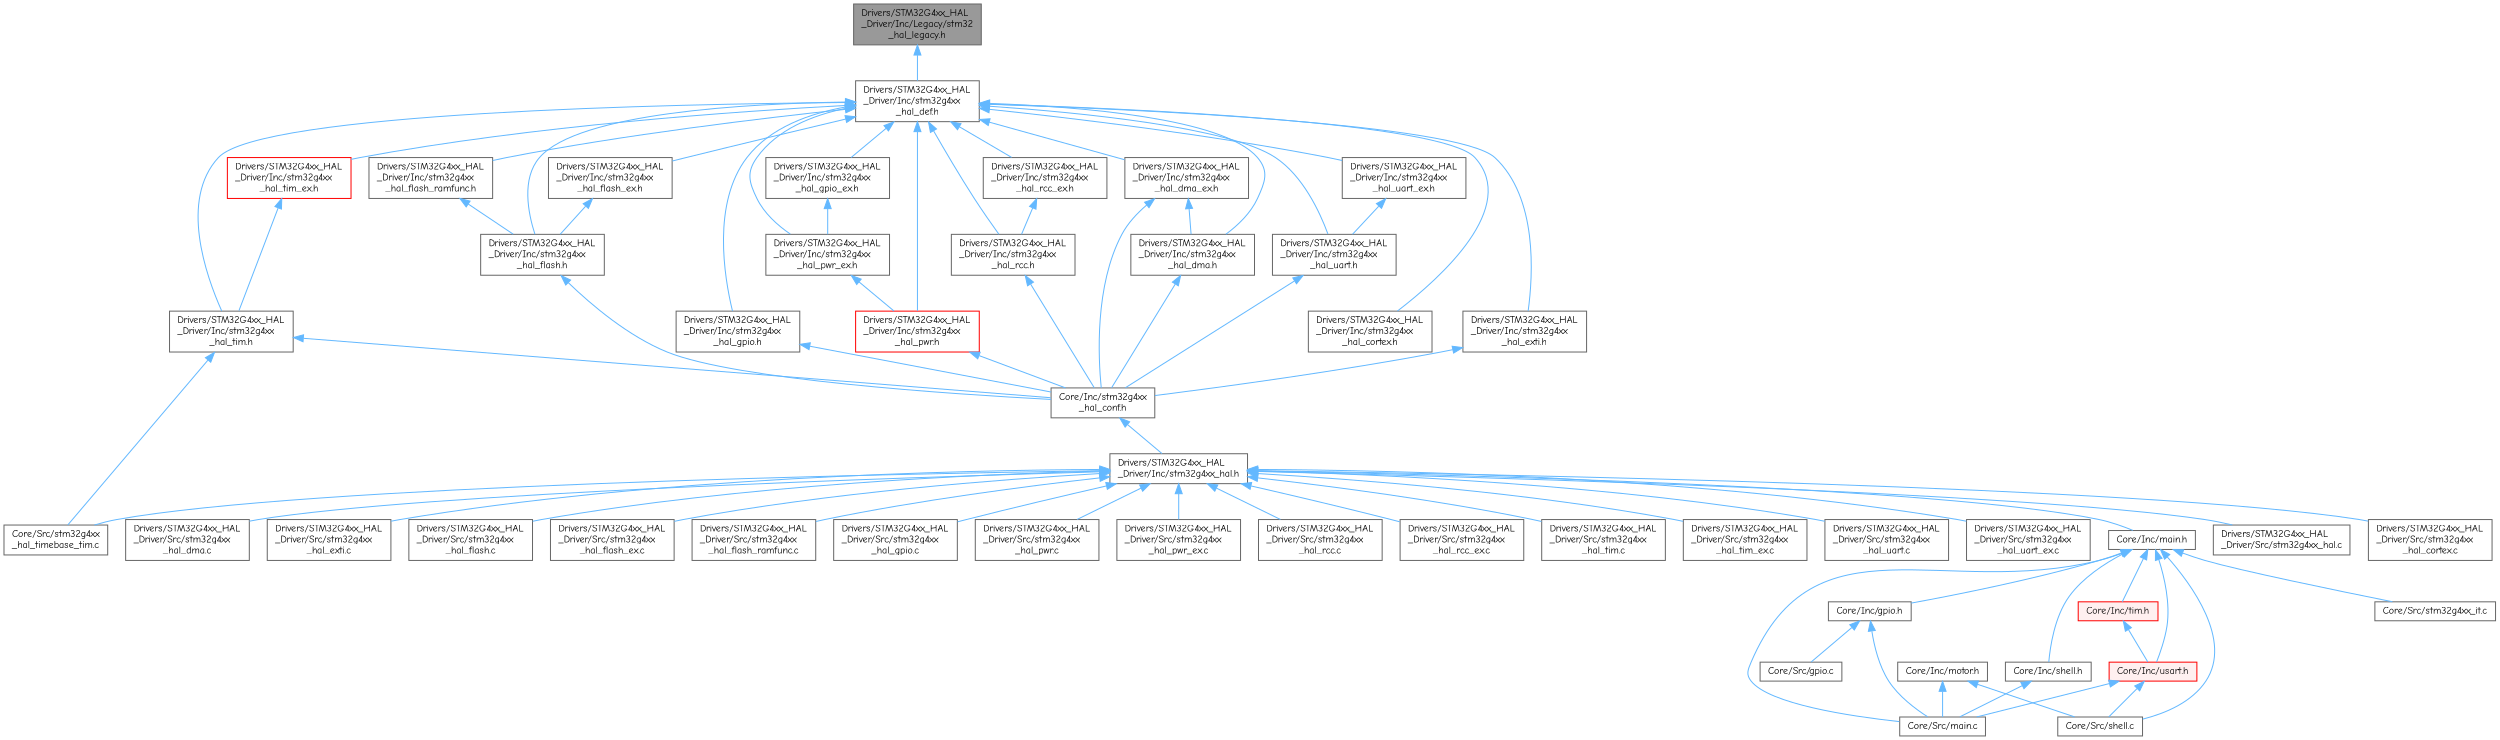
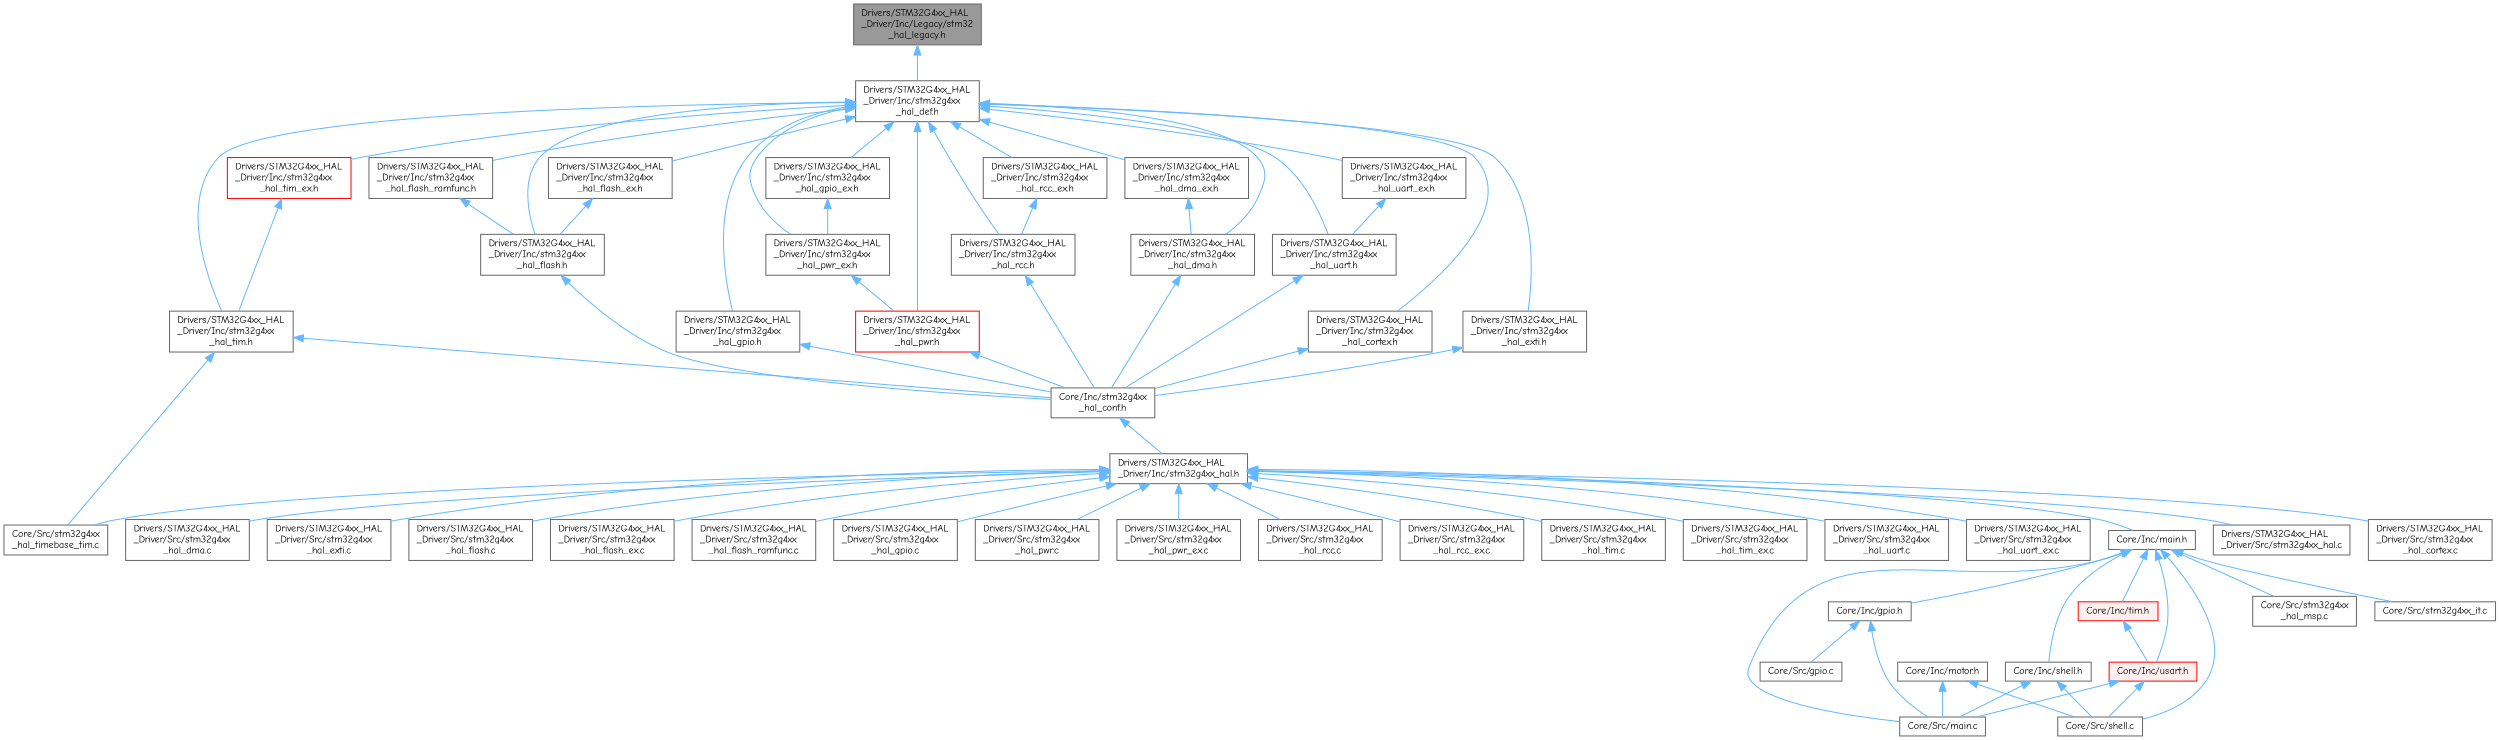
  digraph {
    fontname="Comic Neue"
    node [color=grey40 fillcolor=white fontname="Comic Neue" fontsize=10 shape=box style=filled]
    edge [color=steelblue1 dir=back fontname="Comic Neue" fontsize=10 labelfontname=Helvetica labelfontsize=10 style=solid]
    n1 [color=gray40 fillcolor=grey60 fontcolor=black height=0.2 label="Drivers/STM32G4xx_HAL\l_Driver/Inc/Legacy/stm32\l_hal_legacy.h" width=0.4]
    n2 [height=0.2 label="Drivers/STM32G4xx_HAL\l_Driver/Inc/stm32g4xx\l_hal_def.h" width=0.4]
    n3 [height=0.2 label="Drivers/STM32G4xx_HAL\l_Driver/Inc/stm32g4xx\l_hal_cortex.h" width=0.4]
    n4 [height=0.2 label="Drivers/STM32G4xx_HAL\l_Driver/Inc/stm32g4xx\l_hal_dma.h" width=0.4]
    n5 [height=0.2 label="Drivers/STM32G4xx_HAL\l_Driver/Inc/stm32g4xx\l_hal_dma_ex.h" width=0.4]
    n6 [height=0.2 label="Drivers/STM32G4xx_HAL\l_Driver/Inc/stm32g4xx\l_hal_exti.h" width=0.4]
    n7 [height=0.2 label="Drivers/STM32G4xx_HAL\l_Driver/Inc/stm32g4xx\l_hal_flash.h" width=0.4]
    n8 [height=0.2 label="Drivers/STM32G4xx_HAL\l_Driver/Inc/stm32g4xx\l_hal_flash_ex.h" width=0.4]
    n9 [height=0.2 label="Drivers/STM32G4xx_HAL\l_Driver/Inc/stm32g4xx\l_hal_flash_ramfunc.h" width=0.4]
    n10 [height=0.2 label="Drivers/STM32G4xx_HAL\l_Driver/Inc/stm32g4xx\l_hal_gpio.h" width=0.4]
    n11 [height=0.2 label="Drivers/STM32G4xx_HAL\l_Driver/Inc/stm32g4xx\l_hal_gpio_ex.h" width=0.4]
    n12 [color=red height=0.2 label="Drivers/STM32G4xx_HAL\l_Driver/Inc/stm32g4xx\l_hal_pwr.h" width=0.4]
    n13 [height=0.2 label="Drivers/STM32G4xx_HAL\l_Driver/Inc/stm32g4xx\l_hal_pwr_ex.h" width=0.4]
    n14 [height=0.2 label="Drivers/STM32G4xx_HAL\l_Driver/Inc/stm32g4xx\l_hal_rcc.h" width=0.4]
    n15 [height=0.2 label="Drivers/STM32G4xx_HAL\l_Driver/Inc/stm32g4xx\l_hal_rcc_ex.h" width=0.4]
    n16 [height=0.2 label="Drivers/STM32G4xx_HAL\l_Driver/Inc/stm32g4xx\l_hal_tim.h" width=0.4]
    n17 [color=red height=0.2 label="Drivers/STM32G4xx_HAL\l_Driver/Inc/stm32g4xx\l_hal_tim_ex.h" width=0.4]
    n18 [height=0.2 label="Drivers/STM32G4xx_HAL\l_Driver/Inc/stm32g4xx\l_hal_uart.h" width=0.4]
    n19 [height=0.2 label="Drivers/STM32G4xx_HAL\l_Driver/Inc/stm32g4xx\l_hal_uart_ex.h" width=0.4]
    n20 [height=0.2 label="Core/Inc/stm32g4xx\l_hal_conf.h" width=0.4]
    n21 [height=0.2 label="Core/Src/stm32g4xx\l_hal_timebase_tim.c" width=0.4]
    n22 [height=0.2 label="Drivers/STM32G4xx_HAL\l_Driver/Inc/stm32g4xx_hal.h" width=0.4]
    n23 [height=0.2 label="Core/Inc/main.h" width=0.4]
    n24 [height=0.2 label="Drivers/STM32G4xx_HAL\l_Driver/Src/stm32g4xx_hal.c" width=0.4]
    n25 [height=0.2 label="Drivers/STM32G4xx_HAL\l_Driver/Src/stm32g4xx\l_hal_cortex.c" width=0.4]
    n26 [height=0.2 label="Drivers/STM32G4xx_HAL\l_Driver/Src/stm32g4xx\l_hal_dma.c" width=0.4]
    n27 [height=0.2 label="Drivers/STM32G4xx_HAL\l_Driver/Src/stm32g4xx\l_hal_exti.c" width=0.4]
    n28 [height=0.2 label="Drivers/STM32G4xx_HAL\l_Driver/Src/stm32g4xx\l_hal_flash.c" width=0.4]
    n29 [height=0.2 label="Drivers/STM32G4xx_HAL\l_Driver/Src/stm32g4xx\l_hal_flash_ex.c" width=0.4]
    n30 [height=0.2 label="Drivers/STM32G4xx_HAL\l_Driver/Src/stm32g4xx\l_hal_flash_ramfunc.c" width=0.4]
    n31 [height=0.2 label="Drivers/STM32G4xx_HAL\l_Driver/Src/stm32g4xx\l_hal_gpio.c" width=0.4]
    n32 [height=0.2 label="Drivers/STM32G4xx_HAL\l_Driver/Src/stm32g4xx\l_hal_pwr.c" width=0.4]
    n33 [height=0.2 label="Drivers/STM32G4xx_HAL\l_Driver/Src/stm32g4xx\l_hal_pwr_ex.c" width=0.4]
    n34 [height=0.2 label="Drivers/STM32G4xx_HAL\l_Driver/Src/stm32g4xx\l_hal_rcc.c" width=0.4]
    n35 [height=0.2 label="Drivers/STM32G4xx_HAL\l_Driver/Src/stm32g4xx\l_hal_rcc_ex.c" width=0.4]
    n36 [height=0.2 label="Drivers/STM32G4xx_HAL\l_Driver/Src/stm32g4xx\l_hal_tim.c" width=0.4]
    n37 [height=0.2 label="Drivers/STM32G4xx_HAL\l_Driver/Src/stm32g4xx\l_hal_tim_ex.c" width=0.4]
    n38 [height=0.2 label="Drivers/STM32G4xx_HAL\l_Driver/Src/stm32g4xx\l_hal_uart.c" width=0.4]
    n39 [height=0.2 label="Drivers/STM32G4xx_HAL\l_Driver/Src/stm32g4xx\l_hal_uart_ex.c" width=0.4]
    n40 [height=0.2 label="Core/Inc/gpio.h" width=0.4]
    n41 [height=0.2 label="Core/Src/main.c" width=0.4]
    n42 [height=0.2 label="Core/Inc/shell.h" width=0.4]
    n43 [color=red fillcolor="#FFF0F0" height=0.2 label="Core/Inc/tim.h" width=0.4]
    n44 [color=red fillcolor="#FFF0F0" height=0.2 label="Core/Inc/usart.h" width=0.4]
+   n45 [height=0.2 label="Core/Src/stm32g4xx\l_hal_msp.c" width=0.4]
    n46 [height=0.2 label="Core/Src/stm32g4xx_it.c" width=0.4]
    n47 [height=0.2 label="Core/Src/shell.c" width=0.4]
    n48 [height=0.2 label="Core/Src/gpio.c" width=0.4]
    n49 [height=0.2 label="Core/Inc/motor.h" width=0.4]
    n1 -> n2
    n2 -> n3
    n2 -> n4
    n2 -> n5
    n2 -> n6
    n2 -> n7
    n2 -> n8
    n2 -> n9
    n2 -> n10
    n2 -> n11
    n2 -> n12
    n2 -> n13
    n2 -> n14
    n2 -> n15
    n2 -> n16
    n2 -> n17
    n2 -> n18
    n2 -> n19
-   n5 -> n20
+   n3 -> n20
    n4 -> n20
    n5 -> n4
    n6 -> n20
    n7 -> n20
    n8 -> n7
    n9 -> n7
    n10 -> n20
    n11 -> n13
    n12 -> n20
    n13 -> n12
    n14 -> n20
    n15 -> n14
    n16 -> n20
    n16 -> n21
    n17 -> n16
    n18 -> n20
    n19 -> n18
    n20 -> n22
    n22 -> n21
    n22 -> n23
    n22 -> n24
    n22 -> n25
    n22 -> n26
    n22 -> n27
    n22 -> n28
    n22 -> n29
    n22 -> n30
    n22 -> n31
    n22 -> n32
    n22 -> n33
    n22 -> n34
    n22 -> n35
    n22 -> n36
    n22 -> n37
    n22 -> n38
    n22 -> n39
    n23 -> n40
    n23 -> n41
    n23 -> n42
    n23 -> n43
    n23 -> n44
+   n23 -> n45
    n23 -> n46
    n23 -> n47
    n40 -> n41
    n40 -> n48
    n42 -> n41
+   n42 -> n47
    n43 -> n44
    n44 -> n41
    n44 -> n47
    n49 -> n41
    n49 -> n47
  }
